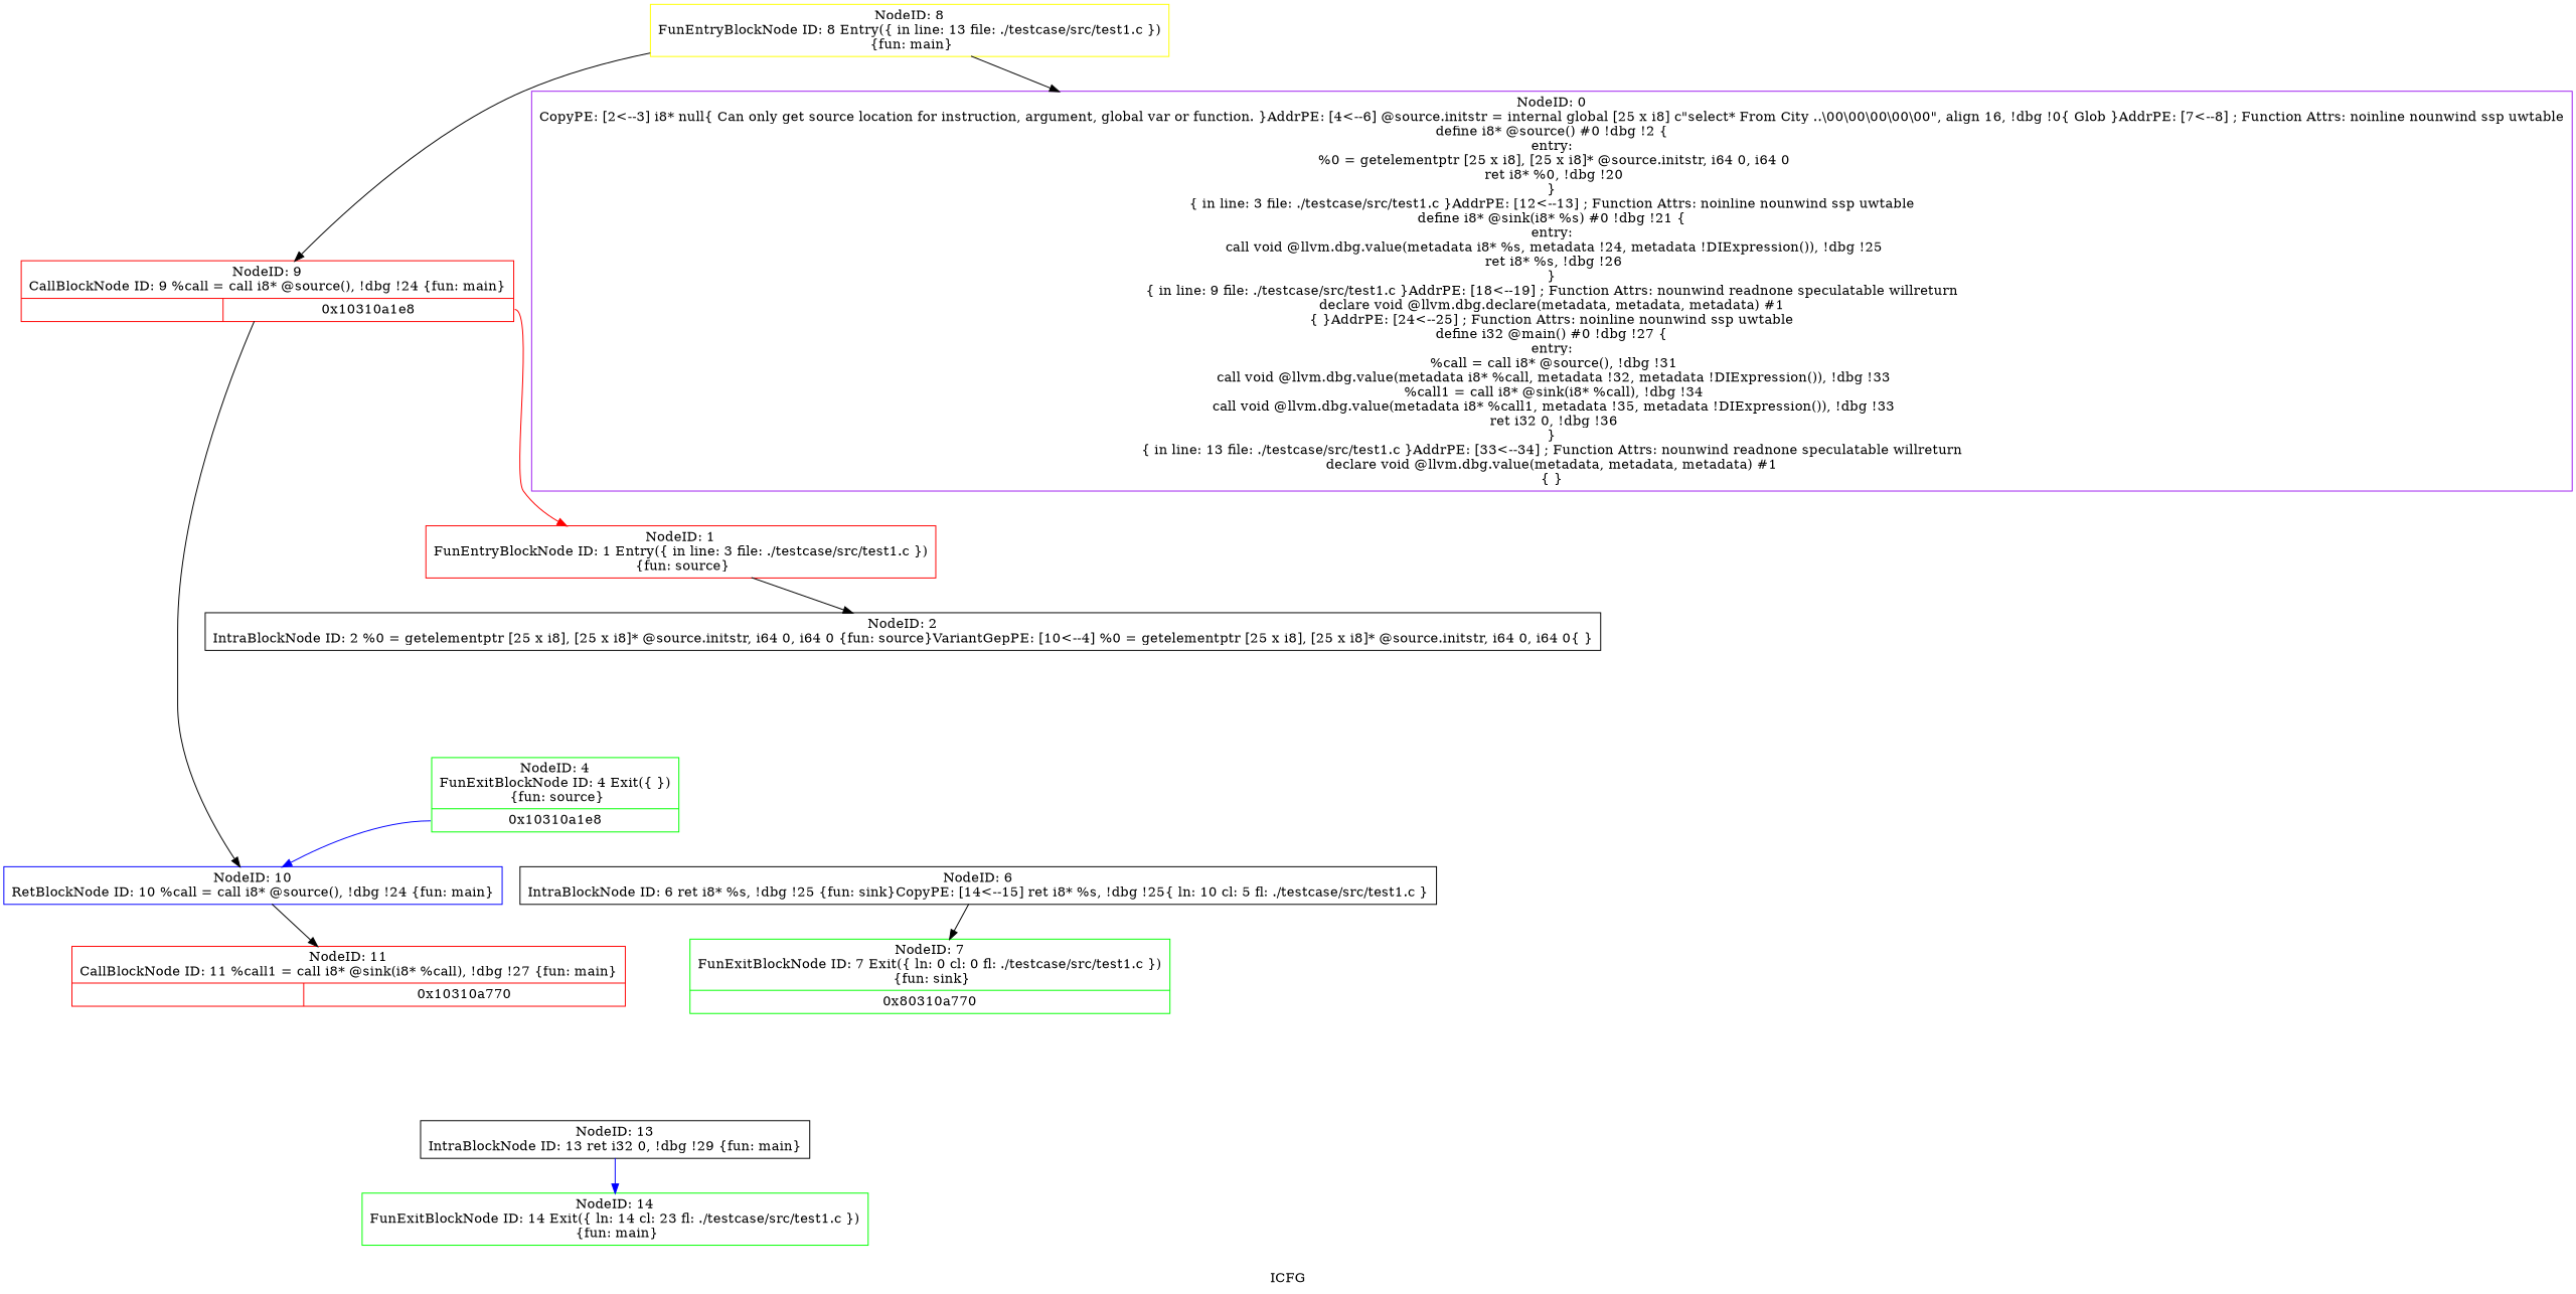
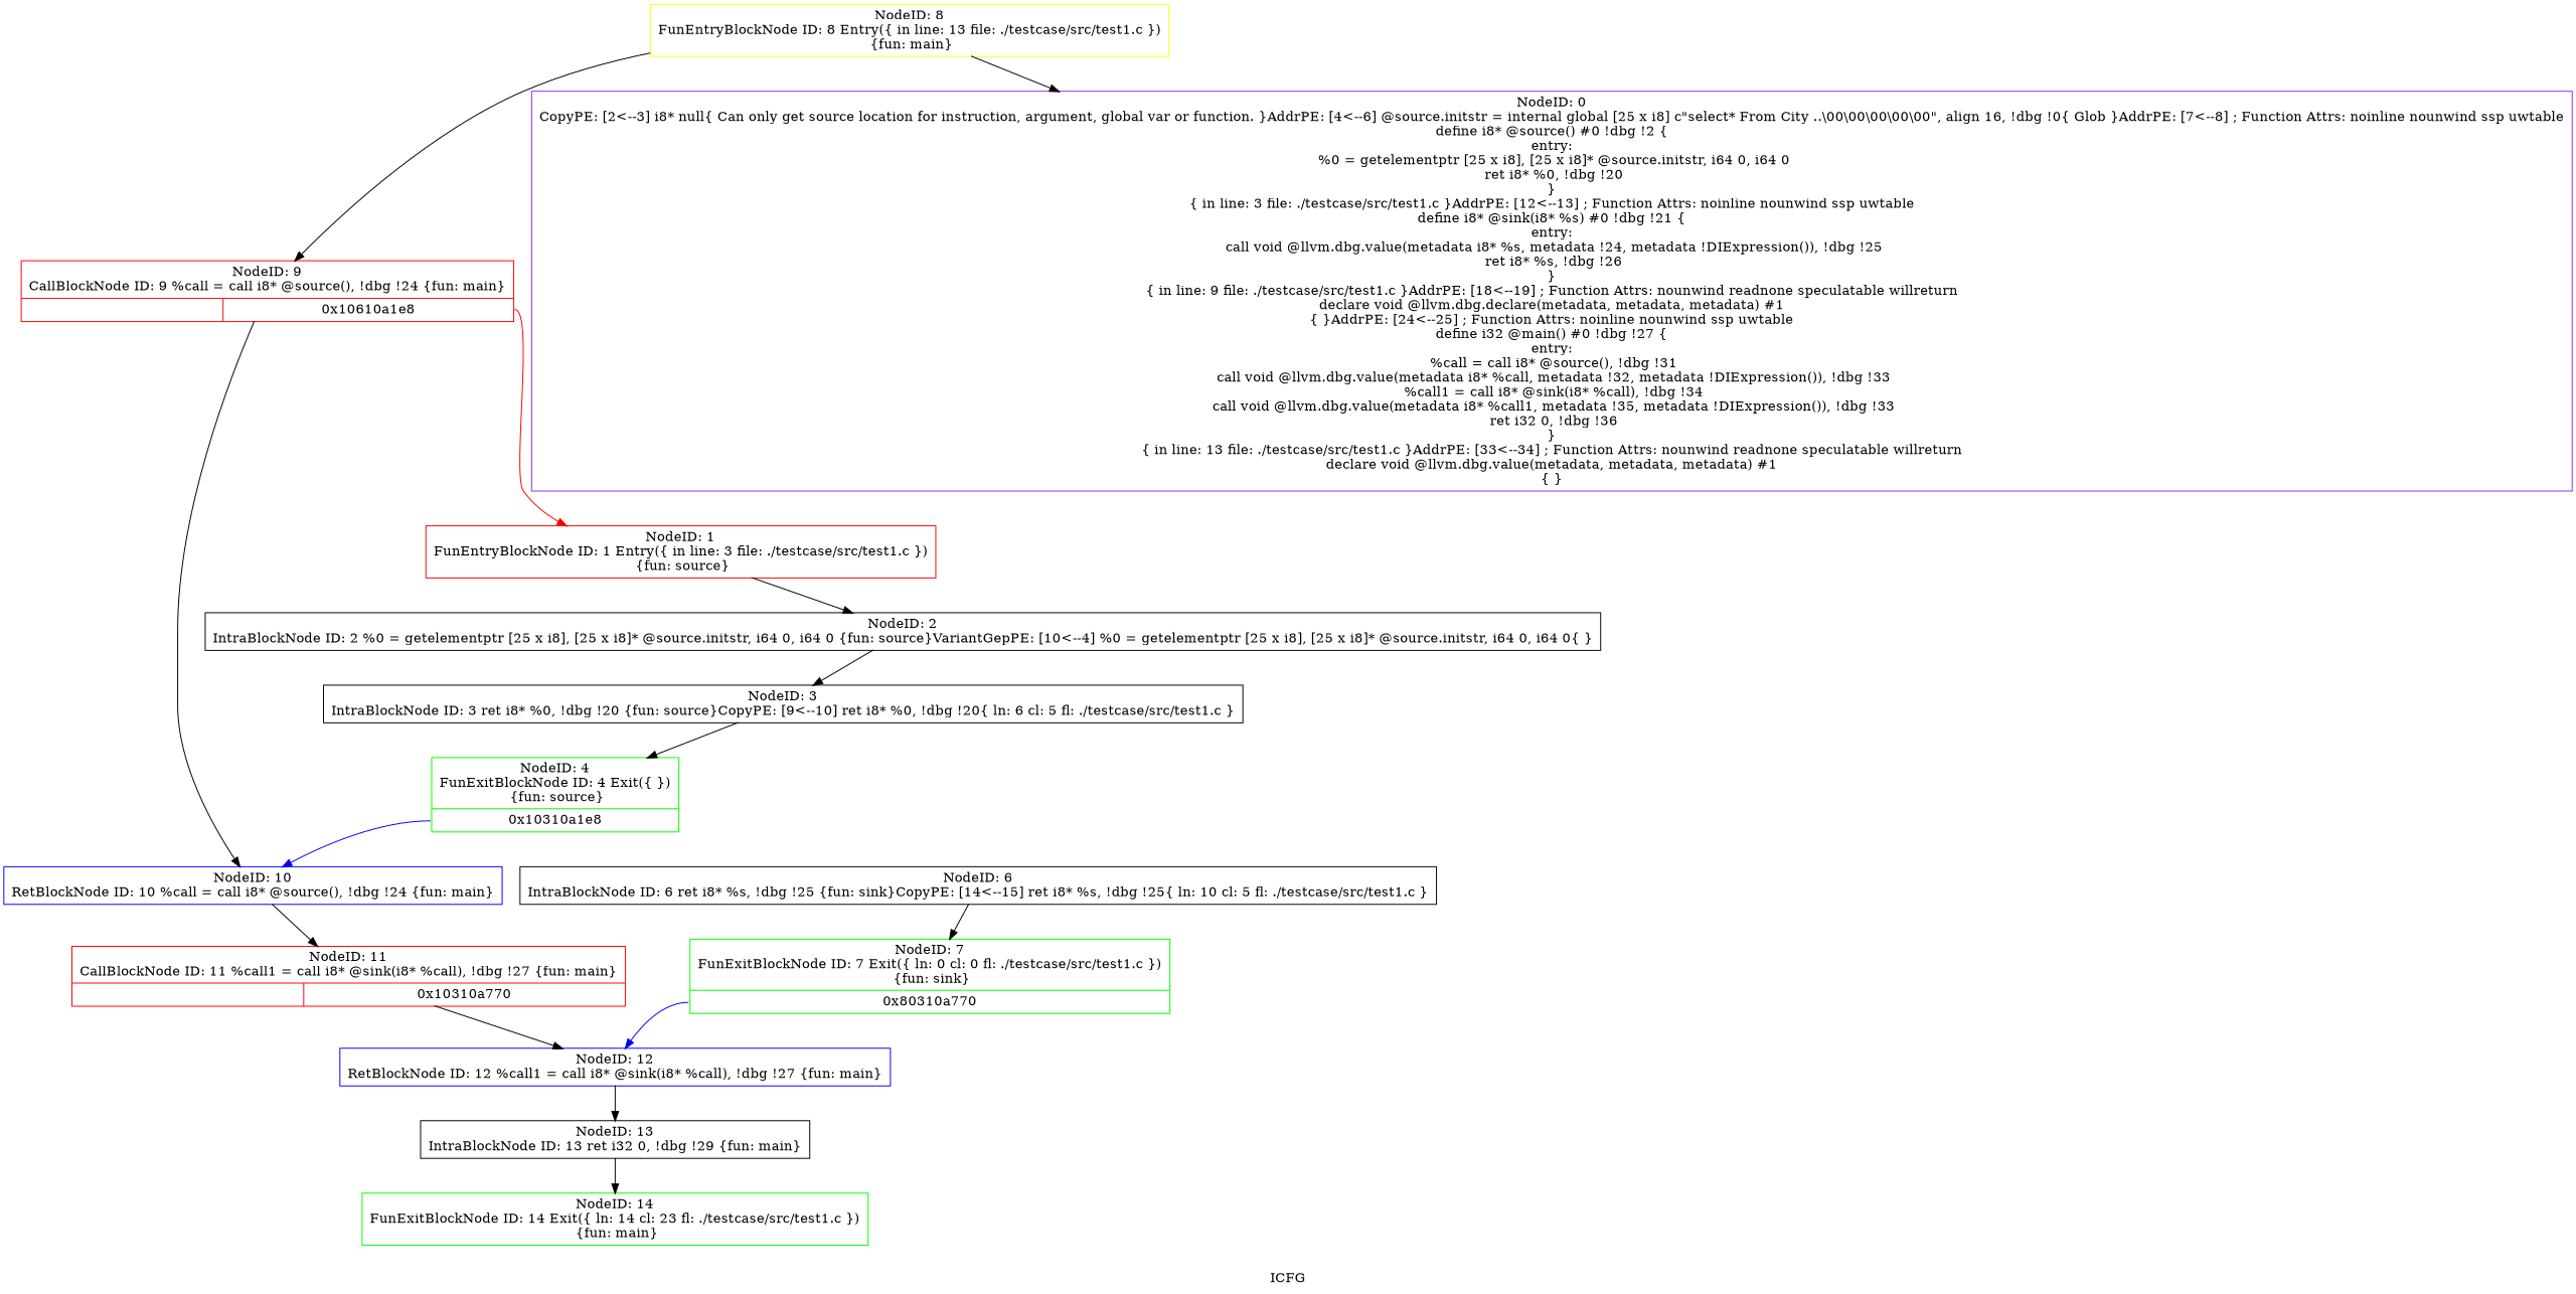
  digraph {
    label=ICFG
    node [color=black shape=record]
    edge [style=solid]
    n1 [color=green label="{NodeID: 14\nFunExitBlockNode ID: 14 Exit(\{ ln: 14  cl: 23  fl: ./testcase/src/test1.c \})\n \{fun: main\}}"]
    n2 [label="{NodeID: 13\nIntraBlockNode ID: 13   ret i32 0, !dbg !29 \{fun: main\}}"]
+   n3 [color=blue label="{NodeID: 12\nRetBlockNode ID: 12   %call1 = call i8* @sink(i8* %call), !dbg !27 \{fun: main\}}"]
    n4 [color=red label="{NodeID: 11\nCallBlockNode ID: 11   %call1 = call i8* @sink(i8* %call), !dbg !27 \{fun: main\}|{|<s1>0x10310a770}}"]
    n5 [label="{NodeID: 6\nIntraBlockNode ID: 6   ret i8* %s, !dbg !25 \{fun: sink\}CopyPE: [14\<--15]    ret i8* %s, !dbg !25\{ ln: 10  cl: 5  fl: ./testcase/src/test1.c \}}"]
    n6 [color=green label="{NodeID: 7\nFunExitBlockNode ID: 7 Exit(\{ ln: 0  cl: 0  fl: ./testcase/src/test1.c \})\n \{fun: sink\}|{<s0>0x80310a770}}"]
    n7 [color=blue label="{NodeID: 10\nRetBlockNode ID: 10   %call = call i8* @source(), !dbg !24 \{fun: main\}}"]
-   n8 [color=red label="{NodeID: 9\nCallBlockNode ID: 9   %call = call i8* @source(), !dbg !24 \{fun: main\}|{|<s1>0x10310a1e8}}"]
+   n8 [color=red label="{NodeID: 9\nCallBlockNode ID: 9   %call = call i8* @source(), !dbg !24 \{fun: main\}|{|<s1>0x10610a1e8}}"]
    n9 [color=red label="{NodeID: 1\nFunEntryBlockNode ID: 1 Entry(\{ in line: 3 file: ./testcase/src/test1.c \})\n \{fun: source\}}"]
    n10 [label="{NodeID: 2\nIntraBlockNode ID: 2   %0 = getelementptr [25 x i8], [25 x i8]* @source.initstr, i64 0, i64 0 \{fun: source\}VariantGepPE: [10\<--4]    %0 = getelementptr [25 x i8], [25 x i8]* @source.initstr, i64 0, i64 0\{  \}}"]
+   n11 [label="{NodeID: 3\nIntraBlockNode ID: 3   ret i8* %0, !dbg !20 \{fun: source\}CopyPE: [9\<--10]    ret i8* %0, !dbg !20\{ ln: 6  cl: 5  fl: ./testcase/src/test1.c \}}"]
    n12 [color=yellow label="{NodeID: 8\nFunEntryBlockNode ID: 8 Entry(\{ in line: 13 file: ./testcase/src/test1.c \})\n \{fun: main\}}"]
    n13 [color=purple label="{NodeID: 0\nCopyPE: [2\<--3]  i8* null\{ Can only get source location for instruction, argument, global var or function. \}AddrPE: [4\<--6]  @source.initstr = internal global [25 x i8] c\"select* From City ..\\00\\00\\00\\00\\00\", align 16, !dbg !0\{ Glob  \}AddrPE: [7\<--8]  ; Function Attrs: noinline nounwind ssp uwtable\ndefine i8* @source() #0 !dbg !2 \{\nentry:\n  %0 = getelementptr [25 x i8], [25 x i8]* @source.initstr, i64 0, i64 0\n  ret i8* %0, !dbg !20\n\}\n\{ in line: 3 file: ./testcase/src/test1.c \}AddrPE: [12\<--13]  ; Function Attrs: noinline nounwind ssp uwtable\ndefine i8* @sink(i8* %s) #0 !dbg !21 \{\nentry:\n  call void @llvm.dbg.value(metadata i8* %s, metadata !24, metadata !DIExpression()), !dbg !25\n  ret i8* %s, !dbg !26\n\}\n\{ in line: 9 file: ./testcase/src/test1.c \}AddrPE: [18\<--19]  ; Function Attrs: nounwind readnone speculatable willreturn\ndeclare void @llvm.dbg.declare(metadata, metadata, metadata) #1\n\{  \}AddrPE: [24\<--25]  ; Function Attrs: noinline nounwind ssp uwtable\ndefine i32 @main() #0 !dbg !27 \{\nentry:\n  %call = call i8* @source(), !dbg !31\n  call void @llvm.dbg.value(metadata i8* %call, metadata !32, metadata !DIExpression()), !dbg !33\n  %call1 = call i8* @sink(i8* %call), !dbg !34\n  call void @llvm.dbg.value(metadata i8* %call1, metadata !35, metadata !DIExpression()), !dbg !33\n  ret i32 0, !dbg !36\n\}\n\{ in line: 13 file: ./testcase/src/test1.c \}AddrPE: [33\<--34]  ; Function Attrs: nounwind readnone speculatable willreturn\ndeclare void @llvm.dbg.value(metadata, metadata, metadata) #1\n\{  \}}"]
    n14 [color=green label="{NodeID: 4\nFunExitBlockNode ID: 4 Exit(\{  \})\n \{fun: source\}|{<s0>0x10310a1e8}}"]
-   n2 -> n1 [color=blue]
+   n2 -> n1
+   n3 -> n2
+   n4 -> n3
    n5 -> n6
+   n6 -> n3 [color=blue tailport=s0]
    n7 -> n4
    n8 -> n7
    n8 -> n9 [color=red tailport=s1]
    n9 -> n10
+   n10 -> n11
+   n11 -> n14
    n12 -> n8
    n12 -> n13
    n14 -> n7 [color=blue tailport=s0]
  }
